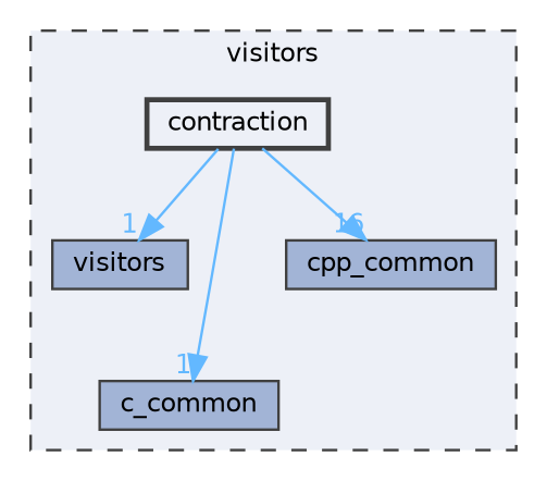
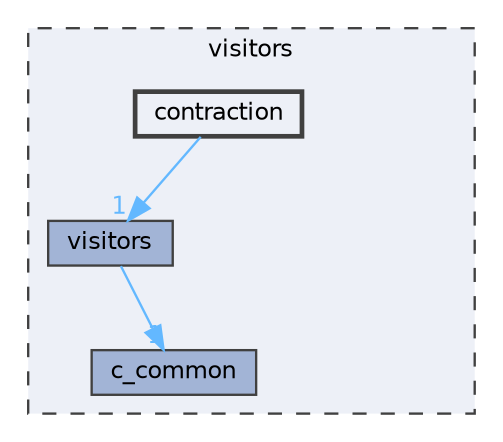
  digraph {
    compound=true
    node [color=grey25 fillcolor="#a2b4d6" fontname=Helvetica fontsize=10 shape=box style=filled]
    edge [color=steelblue1 fontcolor=steelblue1 fontname=Helvetica fontsize=10 headlabel=1 labeldistance=1.5 labelfontname=Helvetica labelfontsize=10]
    n1 [height=0.2 label=visitors width=0.4]
    n2 [height=0.2 label=c_common width=0.4]
-   n3 [height=0.2 label=cpp_common width=0.4]
    n4 [fillcolor="#edf0f7" height=0.2 label=contraction style="filled,bold" width=0.4]
    subgraph cluster_1 {
      bgcolor="#edf0f7"
      fontname=Helvetica
      fontsize=10
      label=visitors
      pencolor=grey25
      style="filled,dashed"
      n1
      n2
-     n3
      n4
    }
    n4 -> n1
-   n4 -> n2
-   n4 -> n3 [headlabel=16]
+   n1 -> n2
  }
